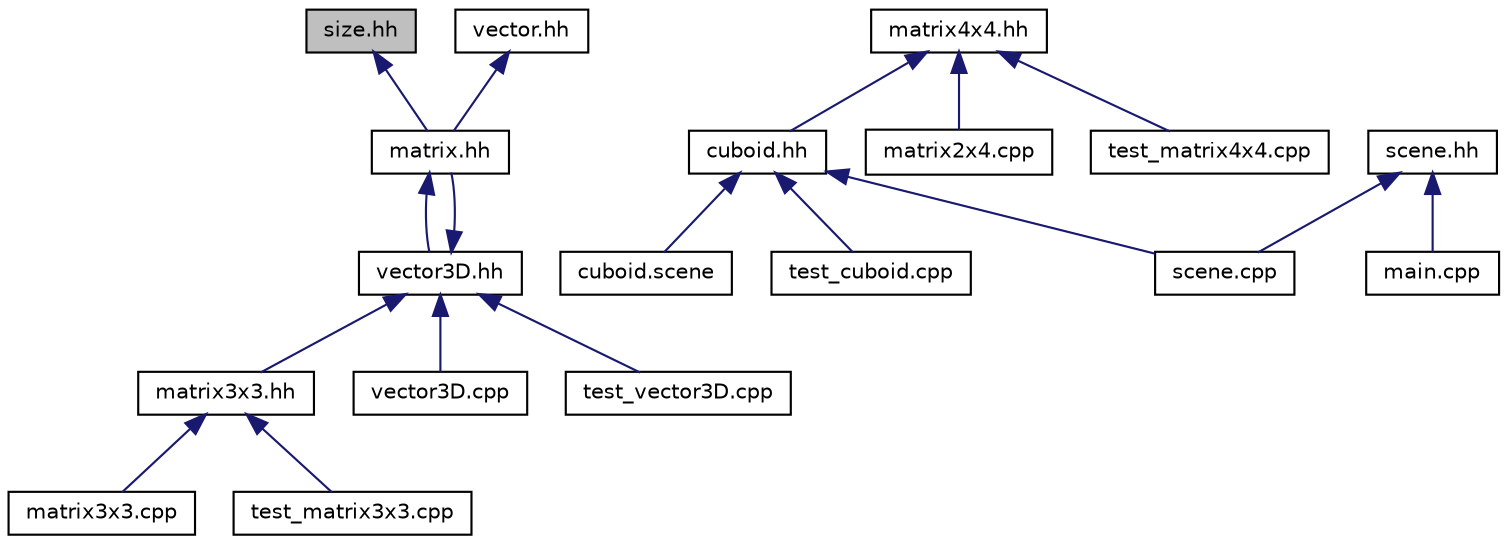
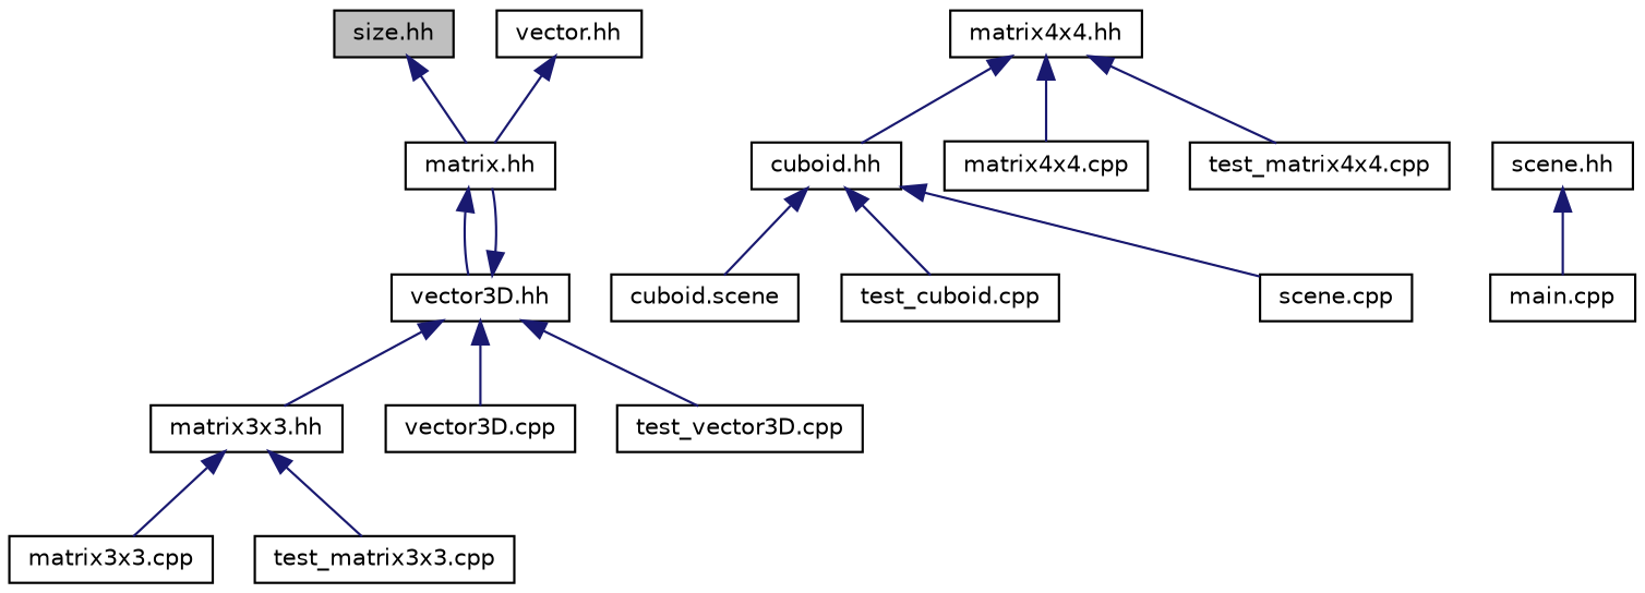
  digraph {
    node [color=black fillcolor=white fontname=Helvetica fontsize=10 shape=record style=filled]
    edge [color=midnightblue dir=back fontname=Helvetica fontsize=10 labelfontname=Helvetica labelfontsize=10 style=solid]
    n1 [fillcolor=grey75 fontcolor=black height=0.2 label="size.hh" width=0.4]
    n2 [height=0.2 label="matrix.hh" width=0.4]
    n3 [height=0.2 label="vector.hh" width=0.4]
    n4 [height=0.2 label="vector3D.hh" width=0.4]
    n5 [height=0.2 label="matrix3x3.hh" width=0.4]
    n6 [height=0.2 label="vector3D.cpp" width=0.4]
    n7 [height=0.2 label="test_vector3D.cpp" width=0.4]
    n8 [height=0.2 label="matrix3x3.cpp" width=0.4]
    n9 [height=0.2 label="test_matrix3x3.cpp" width=0.4]
    n10 [height=0.2 label="matrix4x4.hh" width=0.4]
    n11 [height=0.2 label="cuboid.hh" width=0.4]
-   n12 [height=0.2 label="matrix2x4.cpp" width=0.4]
+   n12 [height=0.2 label="matrix4x4.cpp" width=0.4]
    n13 [height=0.2 label="test_matrix4x4.cpp" width=0.4]
    n14 [height=0.2 label="cuboid.scene" width=0.4]
    n15 [height=0.2 label="test_cuboid.cpp" width=0.4]
    n16 [height=0.2 label="scene.cpp" width=0.4]
    n17 [height=0.2 label="scene.hh" width=0.4]
    n18 [height=0.2 label="main.cpp" width=0.4]
    n1 -> n2
    n2 -> n4
    n3 -> n2
    n4 -> n2
    n4 -> n5
    n4 -> n6
    n4 -> n7
    n5 -> n8
    n5 -> n9
    n10 -> n11
    n10 -> n12
    n10 -> n13
    n11 -> n14
    n11 -> n15
    n11 -> n16
-   n17 -> n16
    n17 -> n18
  }
